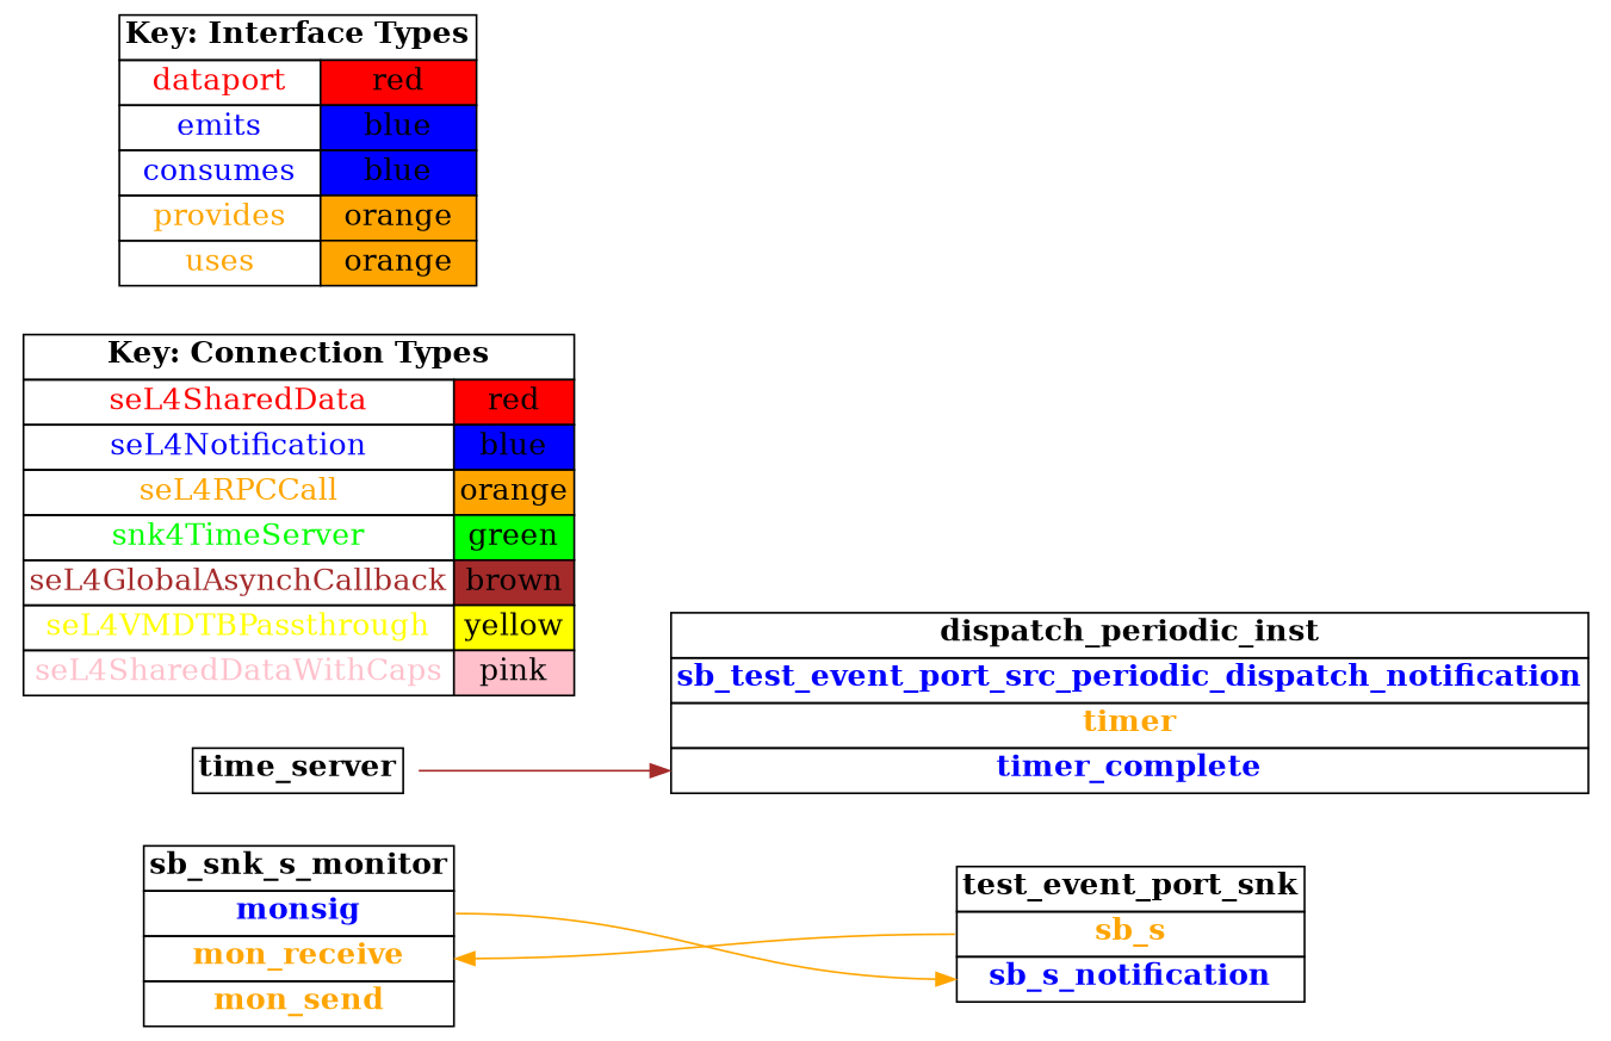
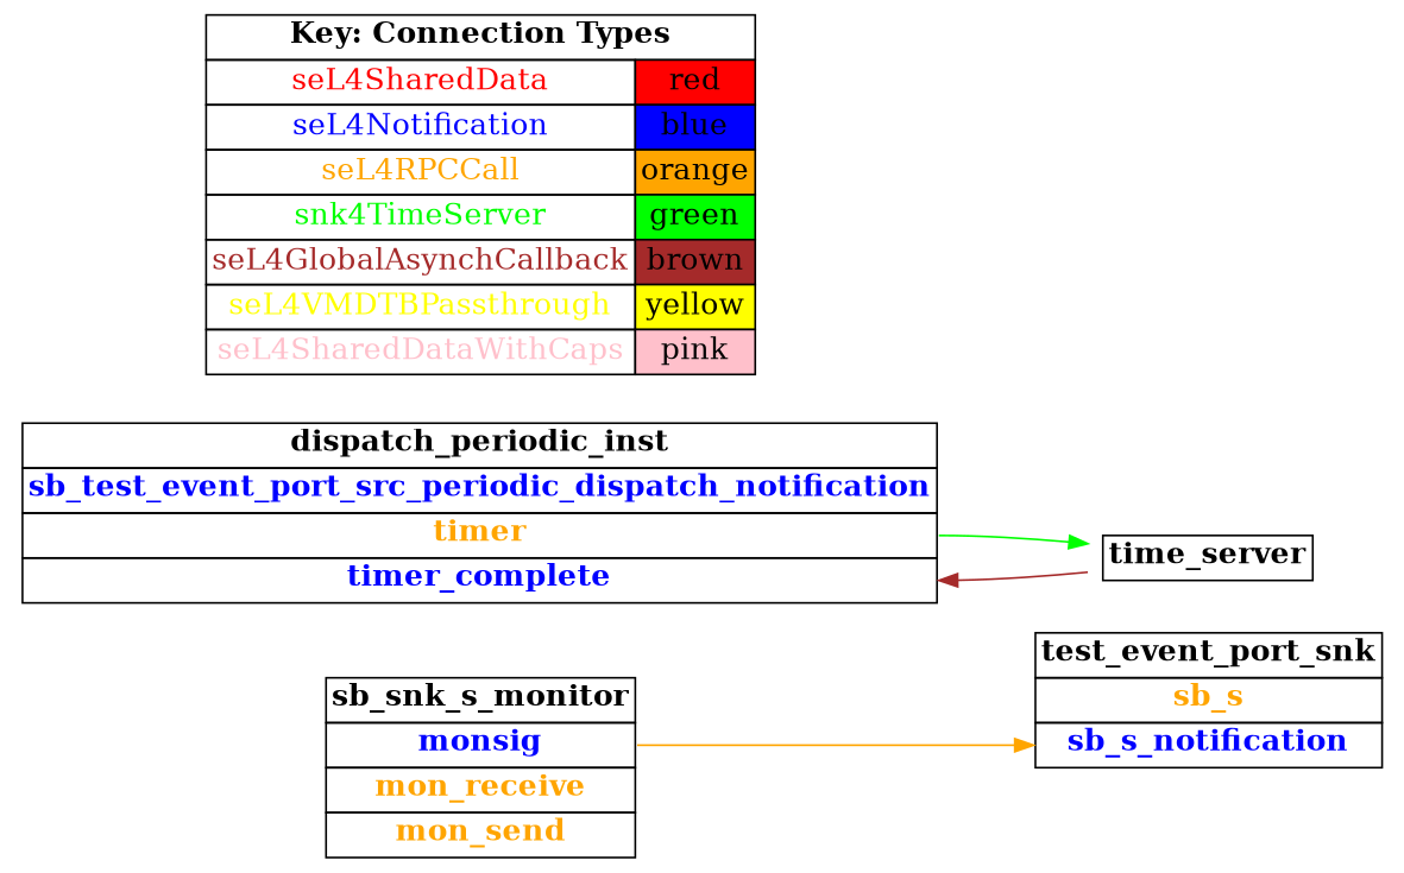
  digraph {
    rankdir=LR
    node [fontsize=16 shape=plaintext]
    edge [color=orange]
    n1 [label=<     <TABLE BORDER="0" CELLBORDER="1" CELLSPACING="0">       <TR><TD><B>sb_snk_s_monitor</B></TD></TR>       <TR><TD PORT="monsig"><FONT COLOR="blue"><B>monsig</B></FONT></TD></TR>       <TR><TD PORT="mon_receive"><FONT COLOR="orange"><B>mon_receive</B></FONT></TD></TR>       <TR><TD PORT="mon_send"><FONT COLOR="orange"><B>mon_send</B></FONT></TD></TR>"     </TABLE>   >]
    n2 [label=<     <TABLE BORDER="0" CELLBORDER="1" CELLSPACING="0">       <TR><TD><B>test_event_port_snk</B></TD></TR>       <TR><TD PORT="sb_s"><FONT COLOR="orange"><B>sb_s</B></FONT></TD></TR>       <TR><TD PORT="sb_s_notification"><FONT COLOR="blue"><B>sb_s_notification</B></FONT></TD></TR>"     </TABLE>   >]
    n3 [label=<     <TABLE BORDER="0" CELLBORDER="1" CELLSPACING="0">       <TR><TD><B>dispatch_periodic_inst</B></TD></TR>       <TR><TD PORT="sb_test_event_port_src_periodic_dispatch_notification"><FONT COLOR="blue"><B>sb_test_event_port_src_periodic_dispatch_notification</B></FONT></TD></TR>       <TR><TD PORT="timer"><FONT COLOR="orange"><B>timer</B></FONT></TD></TR>       <TR><TD PORT="timer_complete"><FONT COLOR="blue"><B>timer_complete</B></FONT></TD></TR>"     </TABLE>   >]
    n4 [label=<     <TABLE BORDER="0" CELLBORDER="1" CELLSPACING="0">       <TR><TD><B>time_server</B></TD></TR>"     </TABLE>   >]
    n5 [label=<    <TABLE BORDER="0" CELLBORDER="1" CELLSPACING="0">      <TR><TD COLSPAN="2"><B>Key: Connection Types</B></TD></TR>      <TR><TD><FONT COLOR="red">seL4SharedData</FONT></TD><TD BGCOLOR="red">red</TD></TR>      <TR><TD><FONT COLOR="blue">seL4Notification</FONT></TD><TD BGCOLOR="blue">blue</TD></TR>      <TR><TD><FONT COLOR="orange">seL4RPCCall</FONT></TD><TD BGCOLOR="orange">orange</TD></TR>      <TR><TD><FONT COLOR="green">snk4TimeServer</FONT></TD><TD BGCOLOR="green">green</TD></TR>      <TR><TD><FONT COLOR="brown">seL4GlobalAsynchCallback</FONT></TD><TD BGCOLOR="brown">brown</TD></TR>      <TR><TD><FONT COLOR="yellow">seL4VMDTBPassthrough</FONT></TD><TD BGCOLOR="yellow">yellow</TD></TR>      <TR><TD><FONT COLOR="pink">seL4SharedDataWithCaps</FONT></TD><TD BGCOLOR="pink">pink</TD></TR>    </TABLE>   >]
-   n6 [label=<    <TABLE BORDER="0" CELLBORDER="1" CELLSPACING="0">      <TR><TD COLSPAN="2"><B>Key: Interface Types</B></TD></TR>      <TR><TD><FONT COLOR="red">dataport</FONT></TD><TD BGCOLOR="red">red</TD></TR>      <TR><TD><FONT COLOR="blue">emits</FONT></TD><TD BGCOLOR="blue">blue</TD></TR>      <TR><TD><FONT COLOR="blue">consumes</FONT></TD><TD BGCOLOR="blue">blue</TD></TR>      <TR><TD><FONT COLOR="orange">provides</FONT></TD><TD BGCOLOR="orange">orange</TD></TR>      <TR><TD><FONT COLOR="orange">uses</FONT></TD><TD BGCOLOR="orange">orange</TD></TR>    </TABLE>   >]
    n1 -> n2 [headport=sb_s_notification tailport=monsig]
-   n2 -> n1 [headport=mon_receive tailport=sb_s]
+   n3 -> n4 [color=green headport=the_timer tailport=timer]
    n4 -> n3 [color=brown headport=timer_complete tailport=timer_notification]
  }
